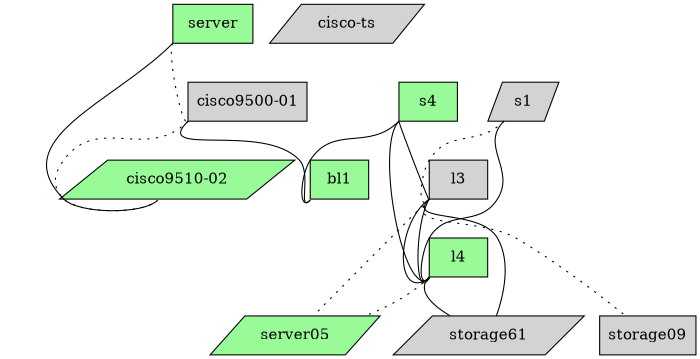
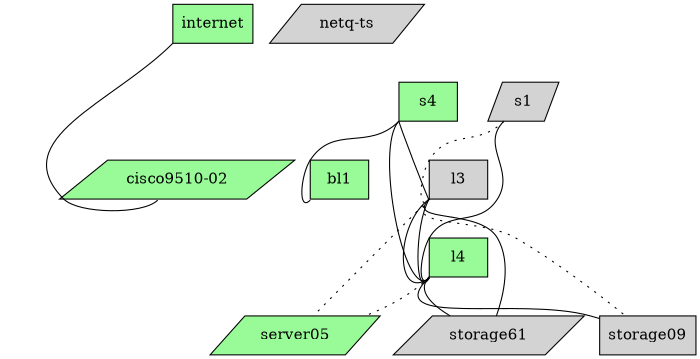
  graph {
    node [config="./helper_scripts/extra_switch_config.sh" fillcolor=palegreen function=host memory=1024 os="CumulusCommunity/cumulus-vx" shape=box style=filled version="3.7.5"]
    edge [headport=eth1 style=solid tailport=swp3]
-   internet [function=internet mgmt_ip="192.168.200.1" label=server]
-   "cisco9500-01" [fillcolor=lightgrey function=cisco mgmt_ip="192.168.200.2"]
+   internet [function=internet mgmt_ip="192.168.200.1"]
    n3 [function=cisco label="cisco9510-02" mgmt_ip="192.168.200.3" shape=parallelogram]
    bl1 [function=leaf mgmt_ip="192.168.200.6"]
    s1 [fillcolor=lightgrey function=spine mgmt_ip="192.168.200.4" shape=parallelogram]
    l3 [fillcolor=lightgrey function=leaf mgmt_ip="192.168.200.8"]
    l4 [function=leaf mgmt_ip="192.168.200.9"]
    n8 [config="./helper_scripts/extra_server_config.sh" label=server05 memory=768 mgmt_ip="192.168.200.10" os="yk0/ubuntu-xenial" shape=parallelogram version=""]
    n9 [config="./helper_scripts/extra_server_config.sh" fillcolor=lightgrey label=storage61 memory=768 mgmt_ip="192.168.200.12" os="yk0/ubuntu-xenial" shape=parallelogram version=""]
    n10 [config="./helper_scripts/extra_server_config.sh" fillcolor=lightgrey label=storage09 memory=768 mgmt_ip="192.168.200.13" os="yk0/ubuntu-xenial" version=""]
    n11 [function=spine label=s4 mgmt_ip="192.168.200.5"]
-   "netq-ts" [config="./helper_scripts/extra_server_config.sh" fillcolor=lightgrey memory=2048 mgmt_ip="192.168.200.250" os="cumulus/ts" shape=parallelogram label="cisco-ts" version=""]
-   internet -- "cisco9500-01" [headport=swp4 style=dotted tailport=swp1]
+   "netq-ts" [config="./helper_scripts/extra_server_config.sh" fillcolor=lightgrey memory=2048 mgmt_ip="192.168.200.250" os="cumulus/ts" shape=parallelogram version=""]
    internet -- n3 [headport=swp4 tailport=swp2]
-   "cisco9500-01" -- n3 [headport=swp3 style=dotted]
-   "cisco9500-01" -- bl1 [headport=swp25 tailport=swp1]
    s1 -- l3 [headport=swp53 style=dotted]
    s1 -- l4 [headport=swp53 tailport=swp4]
    l3 -- l4 [headport=swp55 tailport=swp55]
    l3 -- l4 [headport=swp56 tailport=swp56]
    l3 -- n8 [style=dotted tailport=swp11]
    l3 -- n9
    l3 -- n10 [style=dotted tailport=swp5]
    l4 -- n8 [headport=eth2 style=dotted tailport=swp11]
    l4 -- n9 [headport=eth3]
+   l4 -- n10 [headport=eth3 tailport=swp5]
    n11 -- bl1 [headport=swp30 tailport=swp1]
    n11 -- l3 [headport=swp54]
    n11 -- l4 [headport=swp54 tailport=swp4]
  }
